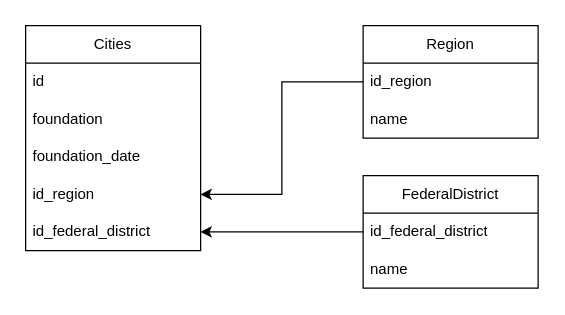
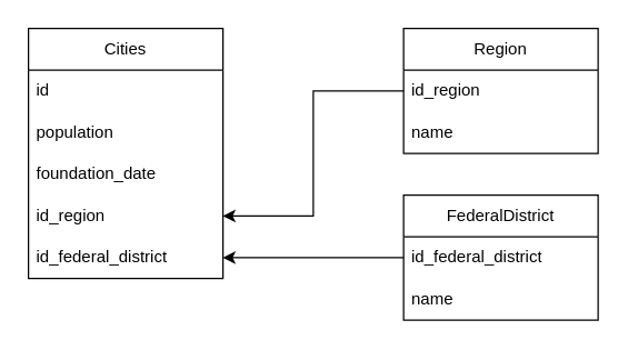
  <mxCell id="0" />
  <mxCell id="1" parent="0" />
  <mxCell id="2" value="Cities" style="swimlane;fontStyle=0;childLayout=stackLayout;horizontal=1;startSize=30;horizontalStack=0;resizeParent=1;resizeParentMax=0;resizeLast=0;collapsible=1;marginBottom=0;whiteSpace=wrap;html=1;" vertex="1" parent="1"><mxGeometry x="20" y="20" width="140" height="180" as="geometry" /></mxCell>
  <mxCell id="3" value="id" style="text;strokeColor=none;fillColor=none;align=left;verticalAlign=middle;spacingLeft=4;spacingRight=4;overflow=hidden;points=[[0,0.5],[1,0.5]];portConstraint=eastwest;rotatable=0;whiteSpace=wrap;html=1;" vertex="1" parent="2"><mxGeometry y="30" width="140" height="30" as="geometry" /></mxCell>
- <mxCell id="4" value="foundation" style="text;strokeColor=none;fillColor=none;align=left;verticalAlign=middle;spacingLeft=4;spacingRight=4;overflow=hidden;points=[[0,0.5],[1,0.5]];portConstraint=eastwest;rotatable=0;whiteSpace=wrap;html=1;" vertex="1" parent="2"><mxGeometry y="60" width="140" height="30" as="geometry" /></mxCell>
+ <mxCell id="4" value="population" style="text;strokeColor=none;fillColor=none;align=left;verticalAlign=middle;spacingLeft=4;spacingRight=4;overflow=hidden;points=[[0,0.5],[1,0.5]];portConstraint=eastwest;rotatable=0;whiteSpace=wrap;html=1;" vertex="1" parent="2"><mxGeometry y="60" width="140" height="30" as="geometry" /></mxCell>
  <mxCell id="5" value="&lt;div&gt;foundation_date&lt;/div&gt;" style="text;strokeColor=none;fillColor=none;align=left;verticalAlign=middle;spacingLeft=4;spacingRight=4;overflow=hidden;points=[[0,0.5],[1,0.5]];portConstraint=eastwest;rotatable=0;whiteSpace=wrap;html=1;" vertex="1" parent="2"><mxGeometry y="90" width="140" height="30" as="geometry" /></mxCell>
  <mxCell id="6" value="&lt;div&gt;id_region&lt;/div&gt;" style="text;strokeColor=none;fillColor=none;align=left;verticalAlign=middle;spacingLeft=4;spacingRight=4;overflow=hidden;points=[[0,0.5],[1,0.5]];portConstraint=eastwest;rotatable=0;whiteSpace=wrap;html=1;" vertex="1" parent="2"><mxGeometry y="120" width="140" height="30" as="geometry" /></mxCell>
  <mxCell id="7" value="id_federal_district" style="text;strokeColor=none;fillColor=none;align=left;verticalAlign=middle;spacingLeft=4;spacingRight=4;overflow=hidden;points=[[0,0.5],[1,0.5]];portConstraint=eastwest;rotatable=0;whiteSpace=wrap;html=1;" vertex="1" parent="2"><mxGeometry y="150" width="140" height="30" as="geometry" /></mxCell>
  <mxCell id="8" value="Region" style="swimlane;fontStyle=0;childLayout=stackLayout;horizontal=1;startSize=30;horizontalStack=0;resizeParent=1;resizeParentMax=0;resizeLast=0;collapsible=1;marginBottom=0;whiteSpace=wrap;html=1;" vertex="1" parent="1"><mxGeometry x="290" y="20" width="140" height="90" as="geometry" /></mxCell>
  <mxCell id="9" value="id_region" style="text;strokeColor=none;fillColor=none;align=left;verticalAlign=middle;spacingLeft=4;spacingRight=4;overflow=hidden;points=[[0,0.5],[1,0.5]];portConstraint=eastwest;rotatable=0;whiteSpace=wrap;html=1;" vertex="1" parent="8"><mxGeometry y="30" width="140" height="30" as="geometry" /></mxCell>
  <mxCell id="10" value="name" style="text;strokeColor=none;fillColor=none;align=left;verticalAlign=middle;spacingLeft=4;spacingRight=4;overflow=hidden;points=[[0,0.5],[1,0.5]];portConstraint=eastwest;rotatable=0;whiteSpace=wrap;html=1;" vertex="1" parent="8"><mxGeometry y="60" width="140" height="30" as="geometry" /></mxCell>
  <mxCell id="11" value="&lt;div&gt;FederalDistrict&lt;/div&gt;" style="swimlane;fontStyle=0;childLayout=stackLayout;horizontal=1;startSize=30;horizontalStack=0;resizeParent=1;resizeParentMax=0;resizeLast=0;collapsible=1;marginBottom=0;whiteSpace=wrap;html=1;" vertex="1" parent="1"><mxGeometry x="290" y="140" width="140" height="90" as="geometry" /></mxCell>
  <mxCell id="12" value="id_federal_district" style="text;strokeColor=none;fillColor=none;align=left;verticalAlign=middle;spacingLeft=4;spacingRight=4;overflow=hidden;points=[[0,0.5],[1,0.5]];portConstraint=eastwest;rotatable=0;whiteSpace=wrap;html=1;" vertex="1" parent="11"><mxGeometry y="30" width="140" height="30" as="geometry" /></mxCell>
  <mxCell id="13" value="name" style="text;strokeColor=none;fillColor=none;align=left;verticalAlign=middle;spacingLeft=4;spacingRight=4;overflow=hidden;points=[[0,0.5],[1,0.5]];portConstraint=eastwest;rotatable=0;whiteSpace=wrap;html=1;" vertex="1" parent="11"><mxGeometry y="60" width="140" height="30" as="geometry" /></mxCell>
  <mxCell id="14" style="edgeStyle=orthogonalEdgeStyle;rounded=0;orthogonalLoop=1;jettySize=auto;html=1;exitX=0;exitY=0.5;exitDx=0;exitDy=0;entryX=1;entryY=0.75;entryDx=0;entryDy=0;" edge="1" parent="1" source="9" target="2"><mxGeometry relative="1" as="geometry" /></mxCell>
  <mxCell id="15" style="edgeStyle=orthogonalEdgeStyle;rounded=0;orthogonalLoop=1;jettySize=auto;html=1;exitX=0;exitY=0.5;exitDx=0;exitDy=0;entryX=1;entryY=0.5;entryDx=0;entryDy=0;" edge="1" parent="1" source="12" target="7"><mxGeometry relative="1" as="geometry" /></mxCell>
